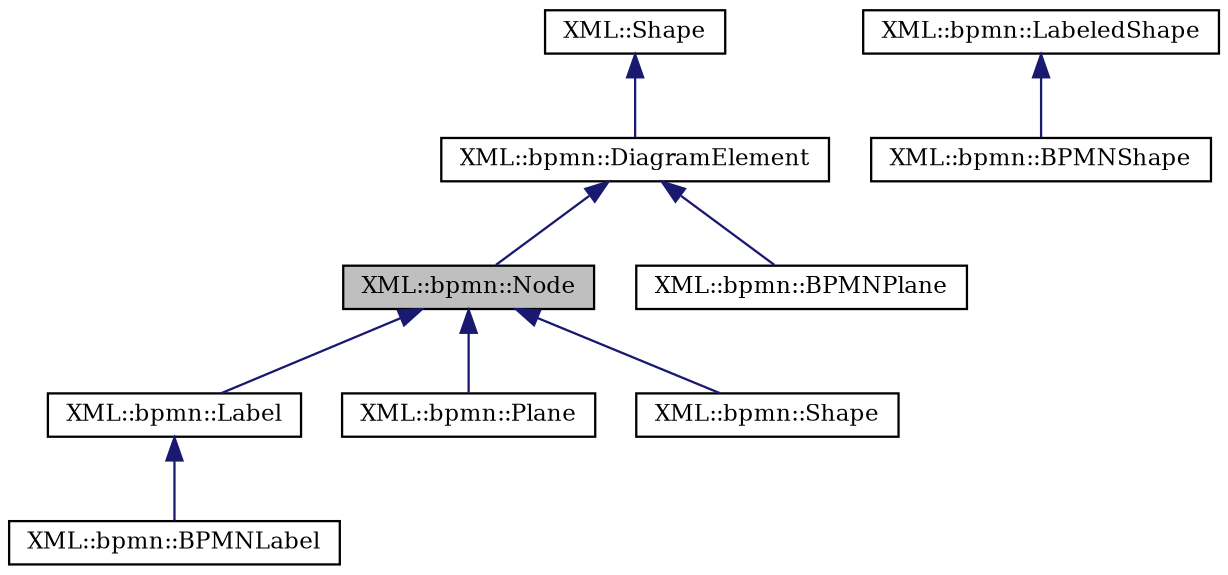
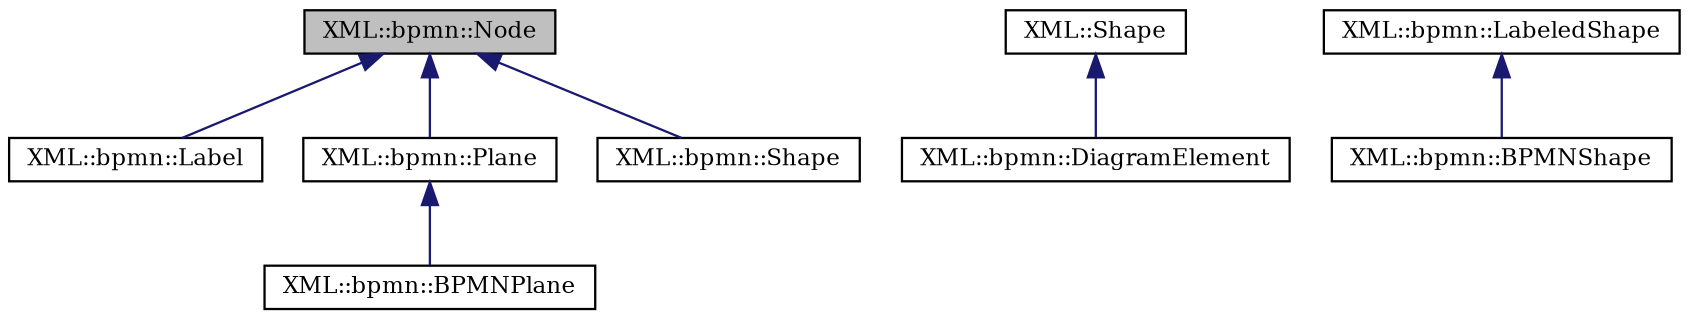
  digraph {
    fontname="DejaVu Serif"
    node [color=black fillcolor=white fontname="DejaVu Serif" fontsize=10 shape=record style=filled]
    edge [color=midnightblue dir=back fontname="DejaVu Serif" fontsize=10 labelfontname=Helvetica labelfontsize=10 style=solid]
    n1 [fillcolor=grey75 fontcolor=black height=0.2 label="XML::bpmn::Node" width=0.4]
    n2 [height=0.2 label="XML::bpmn::Label" width=0.4]
    n3 [height=0.2 label="XML::bpmn::Plane" width=0.4]
    n4 [height=0.2 label="XML::bpmn::Shape" width=0.4]
-   n5 [height=0.2 label="XML::bpmn::BPMNLabel" width=0.4]
    n6 [height=0.2 label="XML::bpmn::BPMNPlane" width=0.4]
    n7 [height=0.2 label="XML::bpmn::DiagramElement" width=0.4]
    n8 [height=0.2 label="XML::Shape" width=0.4]
    n9 [height=0.2 label="XML::bpmn::LabeledShape" width=0.4]
    n10 [height=0.2 label="XML::bpmn::BPMNShape" width=0.4]
    n1 -> n2
    n1 -> n3
    n1 -> n4
-   n2 -> n5
-   n7 -> n6
-   n7 -> n1
+   n3 -> n6
    n8 -> n7
    n9 -> n10
  }
